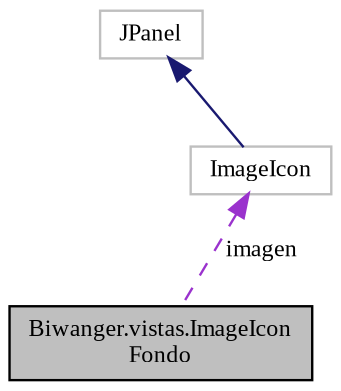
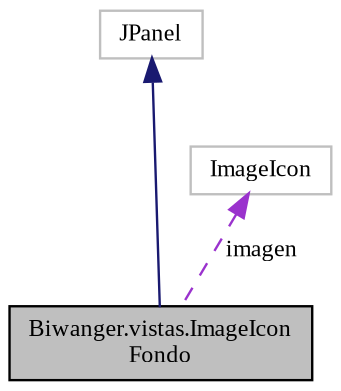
  digraph {
    fontname="Liberation Serif"
    node [color=grey75 fillcolor=white fontname="Liberation Serif" fontsize=10 shape=record style=filled]
    edge [dir=back fontname="Liberation Serif" fontsize=10 labelfontname=Helvetica labelfontsize=10]
    n1 [color=black fillcolor=grey75 fontcolor=black height=0.2 label="Biwanger.vistas.ImageIcon\lFondo" width=0.4]
    n2 [height=0.2 label=JPanel width=0.4]
    n3 [height=0.2 label=ImageIcon width=0.4]
-   n2 -> n3 [color=midnightblue style=solid]
+   n2 -> n1 [color=midnightblue style=solid]
    n3 -> n1 [color=darkorchid3 label=" imagen" style=dashed]
  }
